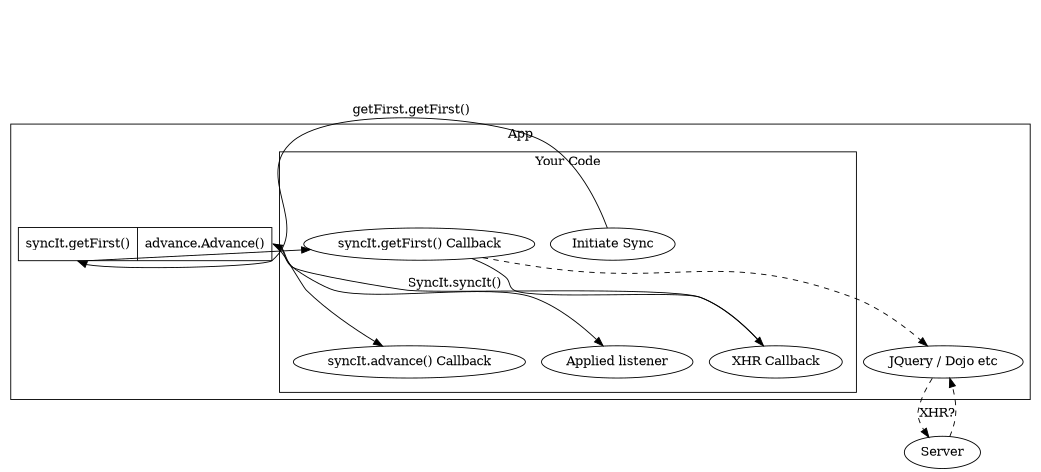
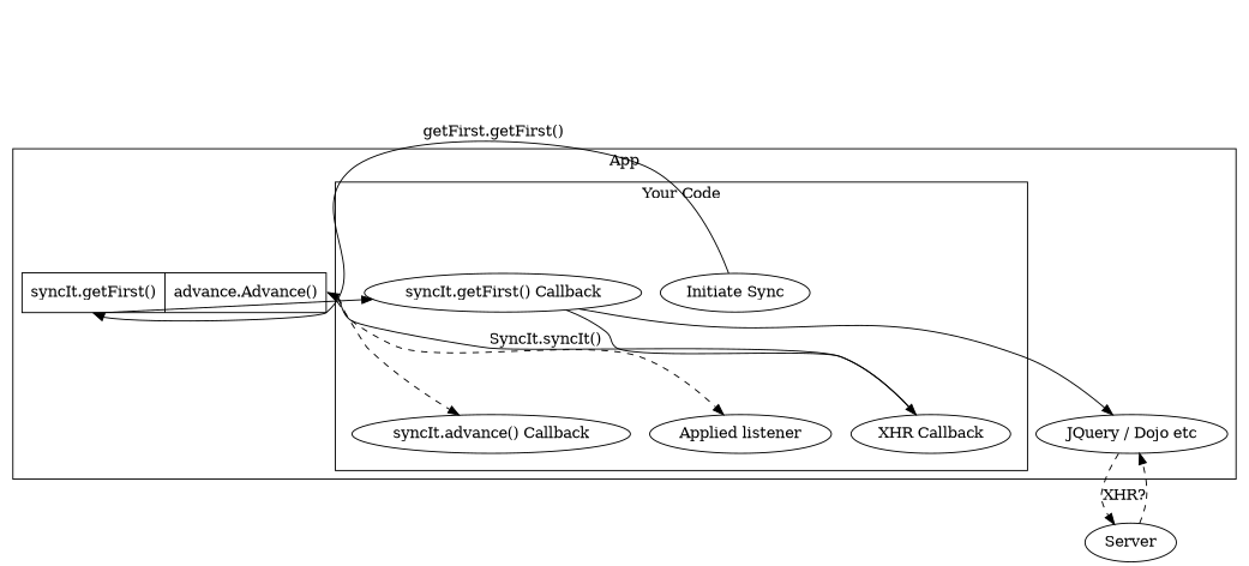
  digraph {
    n1 [label="Initiate Sync" rank=1]
    n2 [label="syncIt.getFirst() Callback"]
    n3 [label="XHR Callback"]
    n4 [label="Applied listener"]
    n5 [label="syncIt.advance() Callback"]
    n6 [label="JQuery / Dojo etc"]
    n7 [label="{ <sf> syncIt.getFirst() } | { <sa> advance.Advance() }" shape=record]
    Server
    subgraph cluster_1 {
      label=App
      n6
      n7
      subgraph cluster_2 {
        label="Your Code"
        subgraph cluster_3 {
          label="Your Code"
          style=invis
          n1
          n2
        }
        subgraph cluster_4 {
          label="Your Code"
          style=invis
          n3
          n4
          n5
        }
      }
    }
    n1 -> n7 [headport=sf label="getFirst.getFirst()"]
    n2 -> n3
-   n2 -> n6 [style=dashed]
+   n2 -> n6
    n3 -> n7 [headport=sa label="SyncIt.syncIt()"]
    n6 -> Server [label="XHR?" style=dashed]
    n7 -> n2 [tailport=sf]
-   n7 -> n4 [tailport=sa]
-   n7 -> n5 [tailport=sa]
+   n7 -> n4 [tailport=sa style=dashed]
+   n7 -> n5 [tailport=sa style=dashed]
    Server -> n6 [style=dashed]
  }
